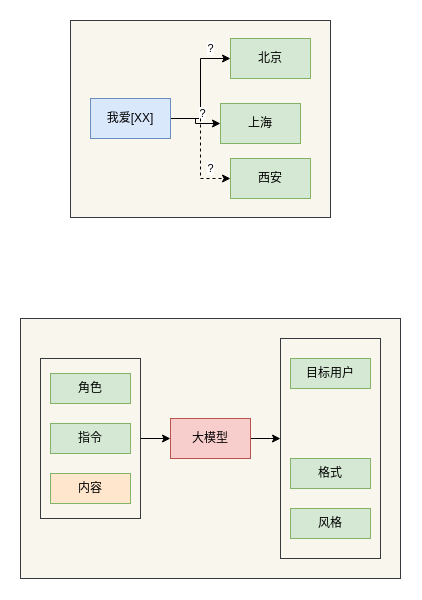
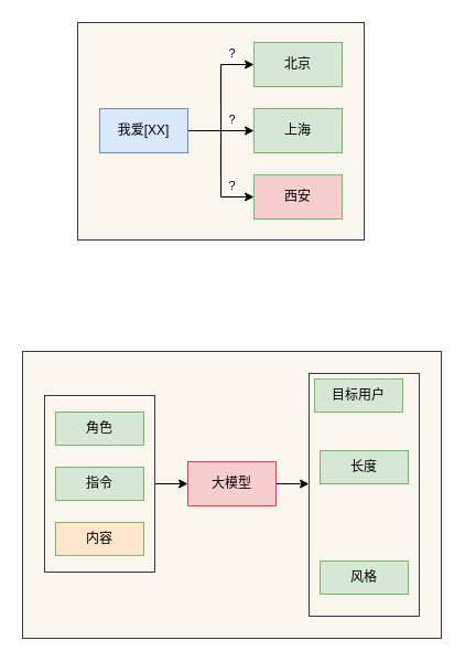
  <mxCell id="0" />
  <mxCell id="1" parent="0" />
  <mxCell id="2" value="" style="rounded=0;whiteSpace=wrap;html=1;fillColor=#f9f7ed;strokeColor=#36393d;" vertex="1" parent="1"><mxGeometry x="20" y="318" width="380" height="260" as="geometry" /></mxCell>
  <mxCell id="3" value="" style="rounded=0;whiteSpace=wrap;html=1;fillColor=#f9f7ed;strokeColor=#36393d;" vertex="1" parent="1"><mxGeometry x="280" y="338" width="100" height="220" as="geometry" /></mxCell>
  <mxCell id="4" style="edgeStyle=orthogonalEdgeStyle;rounded=0;orthogonalLoop=1;jettySize=auto;html=1;entryX=0;entryY=0.5;entryDx=0;entryDy=0;" edge="1" parent="1" source="5" target="15"><mxGeometry relative="1" as="geometry" /></mxCell>
  <mxCell id="5" value="" style="rounded=0;whiteSpace=wrap;html=1;fillColor=#f9f7ed;strokeColor=#36393d;" vertex="1" parent="1"><mxGeometry x="40" y="358" width="100" height="160" as="geometry" /></mxCell>
  <mxCell id="6" value="" style="rounded=0;whiteSpace=wrap;html=1;fillColor=#f9f7ed;strokeColor=#36393d;" vertex="1" parent="1"><mxGeometry x="70" y="20" width="260" height="197" as="geometry" /></mxCell>
  <mxCell id="7" value="?" style="edgeStyle=orthogonalEdgeStyle;rounded=0;orthogonalLoop=1;jettySize=auto;html=1;entryX=0;entryY=0.5;entryDx=0;entryDy=0;" edge="1" parent="1" source="10" target="11"><mxGeometry x="0.667" y="10" relative="1" as="geometry"><mxPoint as="offset" /></mxGeometry></mxCell>
  <mxCell id="8" value="?" style="edgeStyle=orthogonalEdgeStyle;rounded=0;orthogonalLoop=1;jettySize=auto;html=1;" edge="1" parent="1" source="10" target="12"><mxGeometry x="0.333" y="10" relative="1" as="geometry"><mxPoint as="offset" /></mxGeometry></mxCell>
- <mxCell id="9" value="?" style="edgeStyle=orthogonalEdgeStyle;rounded=0;orthogonalLoop=1;jettySize=auto;html=1;entryX=0;entryY=0.5;entryDx=0;entryDy=0;dashed=1;" edge="1" parent="1" source="10" target="13"><mxGeometry x="0.667" y="10" relative="1" as="geometry"><mxPoint as="offset" /></mxGeometry></mxCell>
+ <mxCell id="9" value="?" style="edgeStyle=orthogonalEdgeStyle;rounded=0;orthogonalLoop=1;jettySize=auto;html=1;entryX=0;entryY=0.5;entryDx=0;entryDy=0;" edge="1" parent="1" source="10" target="13"><mxGeometry x="0.667" y="10" relative="1" as="geometry"><mxPoint as="offset" /></mxGeometry></mxCell>
  <mxCell id="10" value="我爱[XX]" style="rounded=0;whiteSpace=wrap;html=1;fillColor=#dae8fc;strokeColor=#6c8ebf;" vertex="1" parent="1"><mxGeometry x="90" y="98" width="80" height="40" as="geometry" /></mxCell>
  <mxCell id="11" value="北京" style="rounded=0;whiteSpace=wrap;html=1;fillColor=#d5e8d4;strokeColor=#82b366;" vertex="1" parent="1"><mxGeometry x="230" y="38" width="80" height="40" as="geometry" /></mxCell>
- <mxCell id="12" value="上海" style="rounded=0;whiteSpace=wrap;html=1;fillColor=#d5e8d4;strokeColor=#82b366;" vertex="1" parent="1"><mxGeometry x="220" y="103" width="80" height="40" as="geometry" /></mxCell>
- <mxCell id="13" value="西安" style="rounded=0;whiteSpace=wrap;html=1;fillColor=#d5e8d4;strokeColor=#82b366;" vertex="1" parent="1"><mxGeometry x="230" y="158" width="80" height="40" as="geometry" /></mxCell>
+ <mxCell id="12" value="上海" style="rounded=0;whiteSpace=wrap;html=1;fillColor=#d5e8d4;strokeColor=#82b366;" vertex="1" parent="1"><mxGeometry x="230" y="98" width="80" height="40" as="geometry" /></mxCell>
+ <mxCell id="13" value="西安" style="rounded=0;whiteSpace=wrap;html=1;fillColor=#f8cecc;strokeColor=#82b366;" vertex="1" parent="1"><mxGeometry x="230" y="158" width="80" height="40" as="geometry" /></mxCell>
  <mxCell id="14" style="edgeStyle=orthogonalEdgeStyle;rounded=0;orthogonalLoop=1;jettySize=auto;html=1;entryX=0;entryY=0.455;entryDx=0;entryDy=0;entryPerimeter=0;" edge="1" parent="1" source="15" target="3"><mxGeometry relative="1" as="geometry" /></mxCell>
  <mxCell id="15" value="大模型" style="rounded=0;whiteSpace=wrap;html=1;fillColor=#f8cecc;strokeColor=#b85450;" vertex="1" parent="1"><mxGeometry x="170" y="418" width="80" height="40" as="geometry" /></mxCell>
- <mxCell id="16" value="目标用户" style="rounded=0;whiteSpace=wrap;html=1;fillColor=#d5e8d4;strokeColor=#82b366;" vertex="1" parent="1"><mxGeometry x="290" y="358" width="80" height="30" as="geometry" /></mxCell>
- <mxCell id="18" value="格式" style="rounded=0;whiteSpace=wrap;html=1;fillColor=#d5e8d4;strokeColor=#82b366;" vertex="1" parent="1"><mxGeometry x="290" y="458" width="80" height="30" as="geometry" /></mxCell>
+ <mxCell id="16" value="目标用户" style="rounded=0;whiteSpace=wrap;html=1;fillColor=#d5e8d4;strokeColor=#82b366;" vertex="1" parent="1"><mxGeometry x="285" y="343" width="80" height="30" as="geometry" /></mxCell>
+ <mxCell id="17" value="长度" style="rounded=0;whiteSpace=wrap;html=1;fillColor=#d5e8d4;strokeColor=#82b366;" vertex="1" parent="1"><mxGeometry x="290" y="408" width="80" height="30" as="geometry" /></mxCell>
  <mxCell id="19" value="风格" style="rounded=0;whiteSpace=wrap;html=1;fillColor=#d5e8d4;strokeColor=#82b366;" vertex="1" parent="1"><mxGeometry x="290" y="508" width="80" height="30" as="geometry" /></mxCell>
  <mxCell id="20" value="角色" style="rounded=0;whiteSpace=wrap;html=1;fillColor=#d5e8d4;strokeColor=#82b366;" vertex="1" parent="1"><mxGeometry x="50" y="373" width="80" height="30" as="geometry" /></mxCell>
  <mxCell id="21" value="指令" style="rounded=0;whiteSpace=wrap;html=1;fillColor=#d5e8d4;strokeColor=#82b366;" vertex="1" parent="1"><mxGeometry x="50" y="423" width="80" height="30" as="geometry" /></mxCell>
  <mxCell id="22" value="内容" style="rounded=0;whiteSpace=wrap;html=1;fillColor=#ffe6cc;strokeColor=#82b366;" vertex="1" parent="1"><mxGeometry x="50" y="473" width="80" height="30" as="geometry" /></mxCell>
